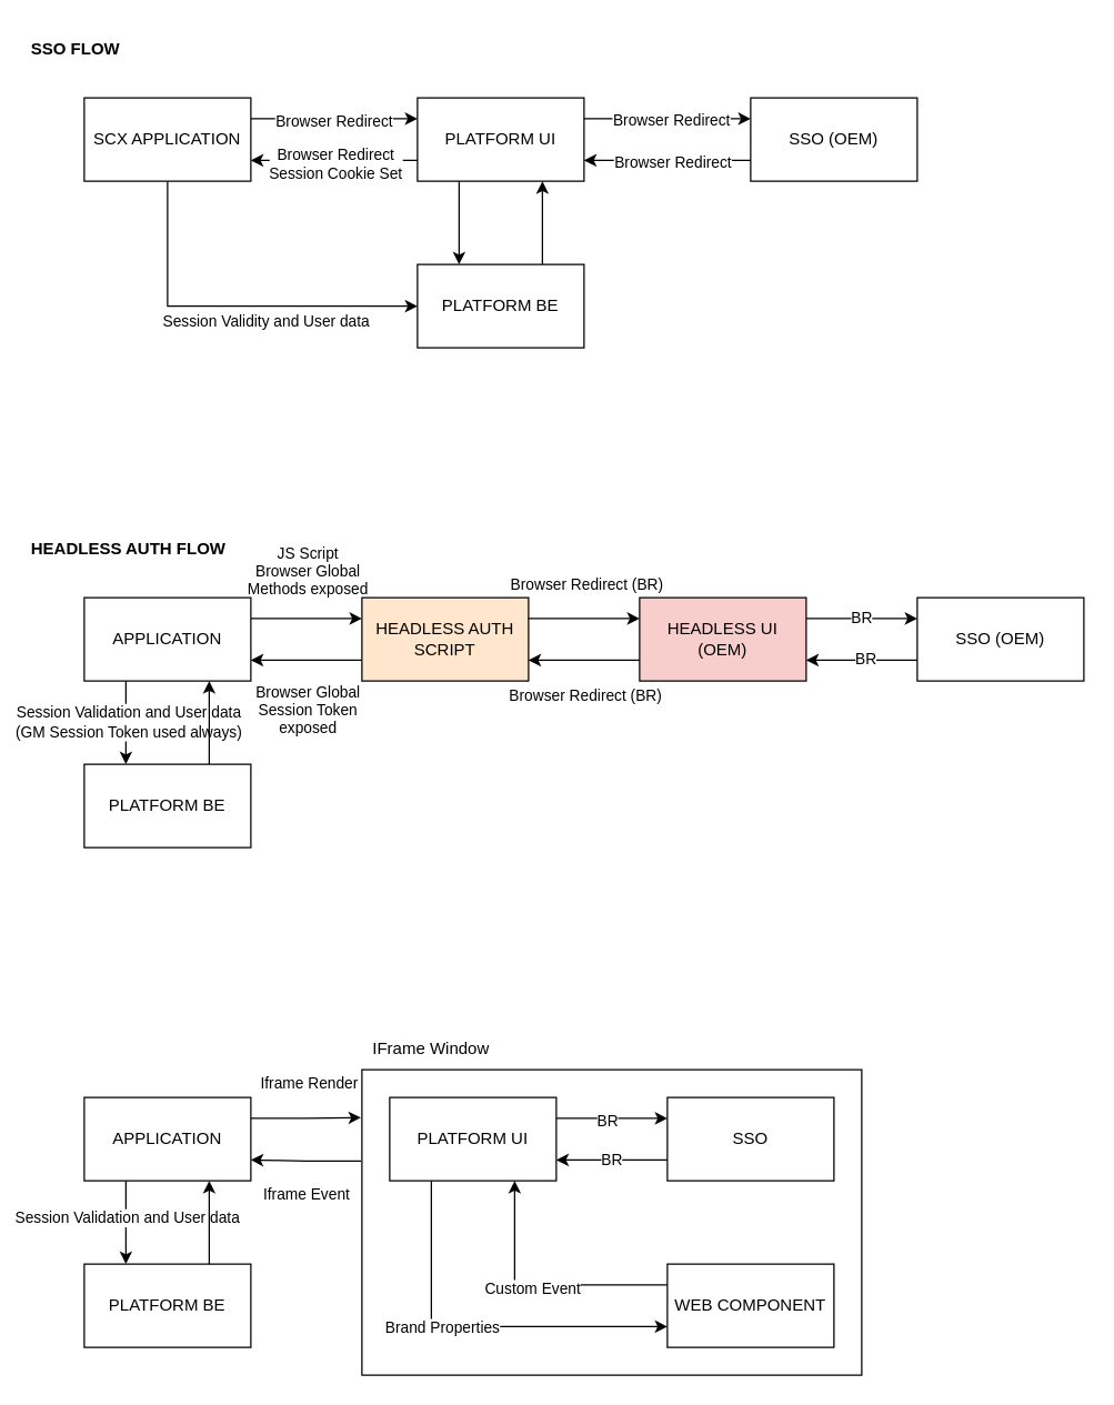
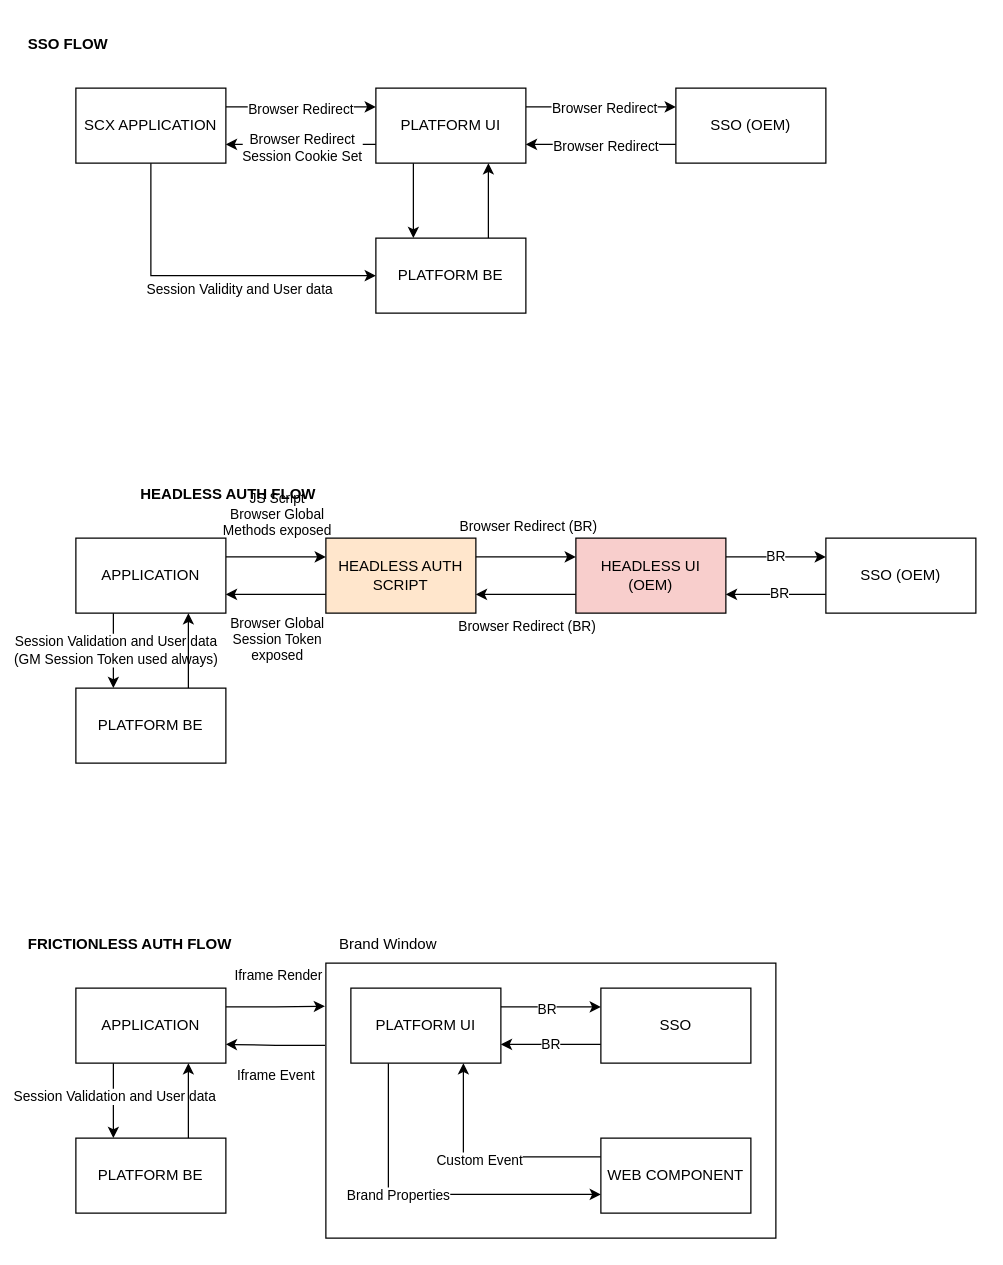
  <mxCell id="0" />
  <mxCell id="1" parent="0" />
  <mxCell id="2" value="" style="rounded=0;whiteSpace=wrap;html=1;fillColor=none;" parent="1" vertex="1"><mxGeometry x="260" y="770" width="360" height="220" as="geometry" /></mxCell>
  <mxCell id="3" value="Iframe Event" style="edgeStyle=orthogonalEdgeStyle;rounded=0;orthogonalLoop=1;jettySize=auto;html=1;entryX=1;entryY=0.75;entryDx=0;entryDy=0;exitX=-0.002;exitY=0.299;exitDx=0;exitDy=0;exitPerimeter=0;labelBackgroundColor=none;" parent="1" source="2" target="44" edge="1"><mxGeometry x="-0.02" y="-24" relative="1" as="geometry"><mxPoint x="-24" y="24" as="offset" /></mxGeometry></mxCell>
  <mxCell id="4" style="edgeStyle=orthogonalEdgeStyle;rounded=0;orthogonalLoop=1;jettySize=auto;html=1;exitX=1;exitY=0.25;exitDx=0;exitDy=0;entryX=0;entryY=0.25;entryDx=0;entryDy=0;" parent="1" source="8" target="14" edge="1"><mxGeometry relative="1" as="geometry"><mxPoint x="290" y="100" as="targetPoint" /></mxGeometry></mxCell>
  <mxCell id="5" value="Browser Redirect" style="edgeLabel;html=1;align=center;verticalAlign=middle;resizable=0;points=[];" parent="4" vertex="1" connectable="0"><mxGeometry x="-0.022" y="-1" relative="1" as="geometry"><mxPoint as="offset" /></mxGeometry></mxCell>
  <mxCell id="6" style="edgeStyle=orthogonalEdgeStyle;rounded=0;orthogonalLoop=1;jettySize=auto;html=1;entryX=0;entryY=0.5;entryDx=0;entryDy=0;exitX=0.5;exitY=1;exitDx=0;exitDy=0;" parent="1" source="8" target="19" edge="1"><mxGeometry relative="1" as="geometry" /></mxCell>
  <mxCell id="7" value="Session Validity and User data" style="edgeLabel;html=1;align=center;verticalAlign=middle;resizable=0;points=[];" parent="6" vertex="1" connectable="0"><mxGeometry x="-0.133" y="-2" relative="1" as="geometry"><mxPoint x="43" y="8" as="offset" /></mxGeometry></mxCell>
  <mxCell id="8" value="SCX APPLICATION" style="rounded=0;whiteSpace=wrap;html=1;" parent="1" vertex="1"><mxGeometry x="60" y="70" width="120" height="60" as="geometry" /></mxCell>
  <mxCell id="9" style="edgeStyle=orthogonalEdgeStyle;rounded=0;orthogonalLoop=1;jettySize=auto;html=1;entryX=1;entryY=0.75;entryDx=0;entryDy=0;exitX=0;exitY=0.75;exitDx=0;exitDy=0;" parent="1" source="14" target="8" edge="1"><mxGeometry relative="1" as="geometry" /></mxCell>
  <mxCell id="10" value="Browser Redirect&lt;br&gt;Session Cookie Set" style="edgeLabel;html=1;align=center;verticalAlign=middle;resizable=0;points=[];" parent="9" vertex="1" connectable="0"><mxGeometry x="0.004" y="2" relative="1" as="geometry"><mxPoint as="offset" /></mxGeometry></mxCell>
  <mxCell id="11" style="edgeStyle=orthogonalEdgeStyle;rounded=0;orthogonalLoop=1;jettySize=auto;html=1;entryX=0;entryY=0.25;entryDx=0;entryDy=0;exitX=1;exitY=0.25;exitDx=0;exitDy=0;" parent="1" source="14" target="17" edge="1"><mxGeometry relative="1" as="geometry" /></mxCell>
  <mxCell id="12" value="Browser Redirect" style="edgeLabel;html=1;align=center;verticalAlign=middle;resizable=0;points=[];" parent="11" vertex="1" connectable="0"><mxGeometry x="0.031" y="-1" relative="1" as="geometry"><mxPoint as="offset" /></mxGeometry></mxCell>
  <mxCell id="13" style="edgeStyle=orthogonalEdgeStyle;rounded=0;orthogonalLoop=1;jettySize=auto;html=1;entryX=0.25;entryY=0;entryDx=0;entryDy=0;exitX=0.25;exitY=1;exitDx=0;exitDy=0;" parent="1" source="14" target="19" edge="1"><mxGeometry relative="1" as="geometry" /></mxCell>
  <mxCell id="14" value="PLATFORM UI" style="rounded=0;whiteSpace=wrap;html=1;" parent="1" vertex="1"><mxGeometry x="300" y="70" width="120" height="60" as="geometry" /></mxCell>
  <mxCell id="15" style="edgeStyle=orthogonalEdgeStyle;rounded=0;orthogonalLoop=1;jettySize=auto;html=1;entryX=1;entryY=0.75;entryDx=0;entryDy=0;exitX=0;exitY=0.75;exitDx=0;exitDy=0;" parent="1" source="17" target="14" edge="1"><mxGeometry relative="1" as="geometry" /></mxCell>
  <mxCell id="16" value="Browser Redirect" style="edgeLabel;html=1;align=center;verticalAlign=middle;resizable=0;points=[];" parent="15" vertex="1" connectable="0"><mxGeometry x="-0.048" y="1" relative="1" as="geometry"><mxPoint as="offset" /></mxGeometry></mxCell>
  <mxCell id="17" value="SSO (OEM)" style="rounded=0;whiteSpace=wrap;html=1;" parent="1" vertex="1"><mxGeometry x="540" y="70" width="120" height="60" as="geometry" /></mxCell>
  <mxCell id="18" style="edgeStyle=orthogonalEdgeStyle;rounded=0;orthogonalLoop=1;jettySize=auto;html=1;entryX=0.75;entryY=1;entryDx=0;entryDy=0;exitX=0.75;exitY=0;exitDx=0;exitDy=0;" parent="1" source="19" target="14" edge="1"><mxGeometry relative="1" as="geometry" /></mxCell>
  <mxCell id="19" value="PLATFORM BE" style="rounded=0;whiteSpace=wrap;html=1;" parent="1" vertex="1"><mxGeometry x="300" y="190" width="120" height="60" as="geometry" /></mxCell>
  <mxCell id="20" style="edgeStyle=orthogonalEdgeStyle;rounded=0;orthogonalLoop=1;jettySize=auto;html=1;entryX=0;entryY=0.25;entryDx=0;entryDy=0;exitX=1;exitY=0.25;exitDx=0;exitDy=0;" parent="1" source="24" target="27" edge="1"><mxGeometry relative="1" as="geometry" /></mxCell>
  <mxCell id="21" value="JS Script&lt;br&gt;Browser Global&lt;br&gt;Methods exposed" style="edgeLabel;html=1;align=center;verticalAlign=middle;resizable=0;points=[];labelBackgroundColor=none;" parent="20" vertex="1" connectable="0"><mxGeometry x="-0.007" y="1" relative="1" as="geometry"><mxPoint y="-34" as="offset" /></mxGeometry></mxCell>
  <mxCell id="22" style="edgeStyle=orthogonalEdgeStyle;rounded=0;orthogonalLoop=1;jettySize=auto;html=1;entryX=0.25;entryY=0;entryDx=0;entryDy=0;exitX=0.25;exitY=1;exitDx=0;exitDy=0;" parent="1" source="24" target="36" edge="1"><mxGeometry relative="1" as="geometry" /></mxCell>
  <mxCell id="23" value="Session Validation and User data&lt;br&gt;(GM Session Token used always)" style="edgeLabel;html=1;align=center;verticalAlign=middle;resizable=0;points=[];" parent="22" vertex="1" connectable="0"><mxGeometry x="-0.049" y="1" relative="1" as="geometry"><mxPoint as="offset" /></mxGeometry></mxCell>
  <mxCell id="24" value="APPLICATION" style="rounded=0;whiteSpace=wrap;html=1;" parent="1" vertex="1"><mxGeometry x="60" y="430" width="120" height="60" as="geometry" /></mxCell>
  <mxCell id="25" style="edgeStyle=orthogonalEdgeStyle;rounded=0;orthogonalLoop=1;jettySize=auto;html=1;entryX=1;entryY=0.75;entryDx=0;entryDy=0;exitX=0;exitY=0.75;exitDx=0;exitDy=0;" parent="1" source="27" target="24" edge="1"><mxGeometry relative="1" as="geometry" /></mxCell>
  <mxCell id="26" value="Browser Global&lt;br&gt;Session Token&lt;br&gt;exposed" style="edgeLabel;html=1;align=center;verticalAlign=middle;resizable=0;points=[];" parent="25" vertex="1" connectable="0"><mxGeometry x="-0.072" y="1" relative="1" as="geometry"><mxPoint x="-3" y="34" as="offset" /></mxGeometry></mxCell>
  <mxCell id="27" value="HEADLESS AUTH SCRIPT" style="rounded=0;whiteSpace=wrap;html=1;fillColor=#ffe6cc;" parent="1" vertex="1"><mxGeometry x="260" y="430" width="120" height="60" as="geometry" /></mxCell>
  <mxCell id="28" value="BR" style="edgeStyle=orthogonalEdgeStyle;rounded=0;orthogonalLoop=1;jettySize=auto;html=1;entryX=0;entryY=0.25;entryDx=0;entryDy=0;exitX=1;exitY=0.25;exitDx=0;exitDy=0;" parent="1" source="31" target="34" edge="1"><mxGeometry relative="1" as="geometry" /></mxCell>
  <mxCell id="29" style="edgeStyle=orthogonalEdgeStyle;rounded=0;orthogonalLoop=1;jettySize=auto;html=1;entryX=1;entryY=0.75;entryDx=0;entryDy=0;exitX=0;exitY=0.75;exitDx=0;exitDy=0;" parent="1" source="31" target="27" edge="1"><mxGeometry relative="1" as="geometry" /></mxCell>
  <mxCell id="30" value="Browser Redirect (BR)" style="edgeLabel;html=1;align=center;verticalAlign=middle;resizable=0;points=[];" parent="29" vertex="1" connectable="0"><mxGeometry x="-0.017" y="2" relative="1" as="geometry"><mxPoint x="-1" y="23" as="offset" /></mxGeometry></mxCell>
  <mxCell id="31" value="HEADLESS UI (OEM)" style="rounded=0;whiteSpace=wrap;html=1;fillColor=#f8cecc;" parent="1" vertex="1"><mxGeometry x="460" y="430" width="120" height="60" as="geometry" /></mxCell>
  <mxCell id="32" style="edgeStyle=orthogonalEdgeStyle;rounded=0;orthogonalLoop=1;jettySize=auto;html=1;entryX=1;entryY=0.75;entryDx=0;entryDy=0;exitX=0;exitY=0.75;exitDx=0;exitDy=0;" parent="1" source="34" target="31" edge="1"><mxGeometry relative="1" as="geometry" /></mxCell>
  <mxCell id="33" value="BR" style="edgeLabel;html=1;align=center;verticalAlign=middle;resizable=0;points=[];" parent="32" vertex="1" connectable="0"><mxGeometry x="-0.044" y="-2" relative="1" as="geometry"><mxPoint as="offset" /></mxGeometry></mxCell>
  <mxCell id="34" value="SSO (OEM)" style="rounded=0;whiteSpace=wrap;html=1;" parent="1" vertex="1"><mxGeometry x="660" y="430" width="120" height="60" as="geometry" /></mxCell>
  <mxCell id="35" style="edgeStyle=orthogonalEdgeStyle;rounded=0;orthogonalLoop=1;jettySize=auto;html=1;entryX=0.75;entryY=1;entryDx=0;entryDy=0;exitX=0.75;exitY=0;exitDx=0;exitDy=0;" parent="1" source="36" target="24" edge="1"><mxGeometry relative="1" as="geometry" /></mxCell>
  <mxCell id="36" value="PLATFORM BE" style="rounded=0;whiteSpace=wrap;html=1;" parent="1" vertex="1"><mxGeometry x="60" y="550" width="120" height="60" as="geometry" /></mxCell>
  <mxCell id="37" style="edgeStyle=orthogonalEdgeStyle;rounded=0;orthogonalLoop=1;jettySize=auto;html=1;entryX=0;entryY=0.25;entryDx=0;entryDy=0;exitX=1;exitY=0.25;exitDx=0;exitDy=0;" parent="1" source="27" target="31" edge="1"><mxGeometry relative="1" as="geometry" /></mxCell>
  <mxCell id="38" value="Browser Redirect (BR)" style="edgeLabel;html=1;align=center;verticalAlign=middle;resizable=0;points=[];labelBackgroundColor=none;" parent="37" vertex="1" connectable="0"><mxGeometry x="0.02" relative="1" as="geometry"><mxPoint y="-25" as="offset" /></mxGeometry></mxCell>
  <mxCell id="39" value="&lt;b&gt;SSO FLOW&lt;/b&gt;" style="text;html=1;align=left;verticalAlign=middle;whiteSpace=wrap;rounded=0;" parent="1" vertex="1"><mxGeometry x="20" y="20" width="160" height="30" as="geometry" /></mxCell>
- <mxCell id="40" value="&lt;b&gt;HEADLESS AUTH FLOW&lt;/b&gt;" style="text;html=1;align=left;verticalAlign=middle;whiteSpace=wrap;rounded=0;" parent="1" vertex="1"><mxGeometry x="20" y="380" width="160" height="30" as="geometry" /></mxCell>
+ <mxCell id="40" value="&lt;b&gt;HEADLESS AUTH FLOW&lt;/b&gt;" style="text;html=1;align=left;verticalAlign=middle;whiteSpace=wrap;rounded=0;" parent="1" vertex="1"><mxGeometry x="110" y="380" width="160" height="30" as="geometry" /></mxCell>
+ <mxCell id="41" value="&lt;b&gt;FRICTIONLESS AUTH FLOW&lt;/b&gt;" style="text;html=1;align=left;verticalAlign=middle;whiteSpace=wrap;rounded=0;" parent="1" vertex="1"><mxGeometry x="20" y="740" width="200" height="30" as="geometry" /></mxCell>
  <mxCell id="42" style="edgeStyle=orthogonalEdgeStyle;rounded=0;orthogonalLoop=1;jettySize=auto;html=1;entryX=0.25;entryY=0;entryDx=0;entryDy=0;exitX=0.25;exitY=1;exitDx=0;exitDy=0;" parent="1" source="44" target="56" edge="1"><mxGeometry relative="1" as="geometry" /></mxCell>
  <mxCell id="43" value="Session Validation and User data" style="edgeLabel;html=1;align=center;verticalAlign=middle;resizable=0;points=[];" parent="42" vertex="1" connectable="0"><mxGeometry x="-0.119" relative="1" as="geometry"><mxPoint as="offset" /></mxGeometry></mxCell>
  <mxCell id="44" value="APPLICATION" style="rounded=0;whiteSpace=wrap;html=1;" parent="1" vertex="1"><mxGeometry x="60" y="790" width="120" height="60" as="geometry" /></mxCell>
  <mxCell id="45" style="edgeStyle=orthogonalEdgeStyle;rounded=0;orthogonalLoop=1;jettySize=auto;html=1;entryX=0;entryY=0.25;entryDx=0;entryDy=0;exitX=1;exitY=0.25;exitDx=0;exitDy=0;" parent="1" source="49" target="51" edge="1"><mxGeometry relative="1" as="geometry" /></mxCell>
  <mxCell id="46" value="BR" style="edgeLabel;html=1;align=center;verticalAlign=middle;resizable=0;points=[];" parent="45" vertex="1" connectable="0"><mxGeometry x="-0.094" y="-1" relative="1" as="geometry"><mxPoint as="offset" /></mxGeometry></mxCell>
  <mxCell id="47" style="edgeStyle=orthogonalEdgeStyle;rounded=0;orthogonalLoop=1;jettySize=auto;html=1;entryX=0;entryY=0.75;entryDx=0;entryDy=0;exitX=0.25;exitY=1;exitDx=0;exitDy=0;" parent="1" source="49" target="54" edge="1"><mxGeometry relative="1" as="geometry" /></mxCell>
  <mxCell id="48" value="Brand Properties" style="edgeLabel;html=1;align=center;verticalAlign=middle;resizable=0;points=[];" parent="47" vertex="1" connectable="0"><mxGeometry x="-0.186" relative="1" as="geometry"><mxPoint as="offset" /></mxGeometry></mxCell>
  <mxCell id="49" value="PLATFORM UI" style="rounded=0;whiteSpace=wrap;html=1;" parent="1" vertex="1"><mxGeometry x="280" y="790" width="120" height="60" as="geometry" /></mxCell>
  <mxCell id="50" value="BR" style="edgeStyle=orthogonalEdgeStyle;rounded=0;orthogonalLoop=1;jettySize=auto;html=1;entryX=1;entryY=0.75;entryDx=0;entryDy=0;exitX=0;exitY=0.75;exitDx=0;exitDy=0;" parent="1" source="51" target="49" edge="1"><mxGeometry relative="1" as="geometry" /></mxCell>
  <mxCell id="51" value="SSO" style="rounded=0;whiteSpace=wrap;html=1;" parent="1" vertex="1"><mxGeometry x="480" y="790" width="120" height="60" as="geometry" /></mxCell>
  <mxCell id="52" style="edgeStyle=orthogonalEdgeStyle;rounded=0;orthogonalLoop=1;jettySize=auto;html=1;entryX=0.75;entryY=1;entryDx=0;entryDy=0;exitX=0;exitY=0.25;exitDx=0;exitDy=0;" parent="1" source="54" target="49" edge="1"><mxGeometry relative="1" as="geometry" /></mxCell>
  <mxCell id="53" value="Custom Event" style="edgeLabel;html=1;align=center;verticalAlign=middle;resizable=0;points=[];" parent="52" vertex="1" connectable="0"><mxGeometry x="0.055" y="2" relative="1" as="geometry"><mxPoint as="offset" /></mxGeometry></mxCell>
  <mxCell id="54" value="WEB COMPONENT" style="rounded=0;whiteSpace=wrap;html=1;" parent="1" vertex="1"><mxGeometry x="480" y="910" width="120" height="60" as="geometry" /></mxCell>
  <mxCell id="55" style="edgeStyle=orthogonalEdgeStyle;rounded=0;orthogonalLoop=1;jettySize=auto;html=1;entryX=0.75;entryY=1;entryDx=0;entryDy=0;exitX=0.75;exitY=0;exitDx=0;exitDy=0;" parent="1" source="56" target="44" edge="1"><mxGeometry relative="1" as="geometry" /></mxCell>
  <mxCell id="56" value="PLATFORM BE" style="rounded=0;whiteSpace=wrap;html=1;" parent="1" vertex="1"><mxGeometry x="60" y="910" width="120" height="60" as="geometry" /></mxCell>
  <mxCell id="57" style="edgeStyle=orthogonalEdgeStyle;rounded=0;orthogonalLoop=1;jettySize=auto;html=1;entryX=-0.002;entryY=0.157;entryDx=0;entryDy=0;entryPerimeter=0;exitX=1;exitY=0.25;exitDx=0;exitDy=0;" parent="1" source="44" target="2" edge="1"><mxGeometry relative="1" as="geometry" /></mxCell>
  <mxCell id="58" value="Iframe Render" style="edgeLabel;html=1;align=center;verticalAlign=middle;resizable=0;points=[];" parent="57" vertex="1" connectable="0"><mxGeometry x="0.007" y="-1" relative="1" as="geometry"><mxPoint y="-26" as="offset" /></mxGeometry></mxCell>
- <mxCell id="59" value="IFrame Window" style="text;html=1;align=center;verticalAlign=middle;whiteSpace=wrap;rounded=0;" parent="1" vertex="1"><mxGeometry x="260" y="740" width="100" height="30" as="geometry" /></mxCell>
+ <mxCell id="59" value="Brand Window" style="text;html=1;align=center;verticalAlign=middle;whiteSpace=wrap;rounded=0;" parent="1" vertex="1"><mxGeometry x="260" y="740" width="100" height="30" as="geometry" /></mxCell>
